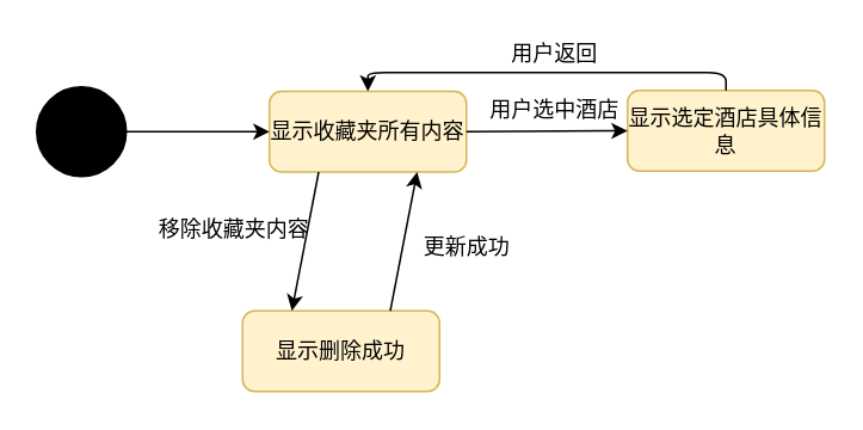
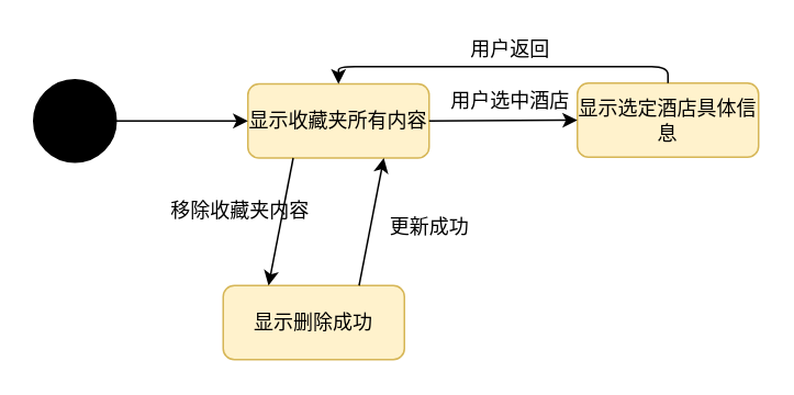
  <mxCell id="0" />
  <mxCell id="1" parent="0" />
  <mxCell id="2" value="" style="ellipse;whiteSpace=wrap;html=1;aspect=fixed;fillColor=#000000;" vertex="1" parent="1"><mxGeometry x="20" y="48" width="50" height="50" as="geometry" /></mxCell>
  <mxCell id="3" value="显示收藏夹所有内容" style="rounded=1;whiteSpace=wrap;html=1;fillColor=#fff2cc;strokeColor=#d6b656;" vertex="1" parent="1"><mxGeometry x="150" y="50.5" width="110" height="45" as="geometry" /></mxCell>
  <mxCell id="4" value="显示选定酒店具体信息" style="rounded=1;whiteSpace=wrap;html=1;fillColor=#fff2cc;strokeColor=#d6b656;" vertex="1" parent="1"><mxGeometry x="350" y="50" width="110" height="45" as="geometry" /></mxCell>
  <mxCell id="5" value="显示删除成功" style="rounded=1;whiteSpace=wrap;html=1;fillColor=#fff2cc;strokeColor=#d6b656;" vertex="1" parent="1"><mxGeometry x="135" y="173" width="110" height="45" as="geometry" /></mxCell>
  <mxCell id="6" value="" style="endArrow=classic;html=1;entryX=0;entryY=0.5;entryDx=0;entryDy=0;exitX=1;exitY=0.5;exitDx=0;exitDy=0;" edge="1" parent="1" source="3" target="4"><mxGeometry width="50" height="50" relative="1" as="geometry"><mxPoint x="260" y="148" as="sourcePoint" /><mxPoint x="310" y="98" as="targetPoint" /></mxGeometry></mxCell>
  <mxCell id="7" value="用户选中酒店" style="text;html=1;align=center;verticalAlign=middle;resizable=0;points=[];autosize=1;" vertex="1" parent="1"><mxGeometry x="264" y="50.5" width="90" height="20" as="geometry" /></mxCell>
- <mxCell id="8" value="移除收藏夹内容" style="text;html=1;align=center;verticalAlign=middle;resizable=0;points=[];autosize=1;" vertex="1" parent="1"><mxGeometry x="80" y="118" width="100" height="20" as="geometry" /></mxCell>
+ <mxCell id="8" value="移除收藏夹内容" style="text;html=1;align=center;verticalAlign=middle;resizable=0;points=[];autosize=1;" vertex="1" parent="1"><mxGeometry x="95" y="118" width="100" height="20" as="geometry" /></mxCell>
  <mxCell id="9" value="" style="endArrow=classic;html=1;exitX=0.25;exitY=1;exitDx=0;exitDy=0;entryX=0.25;entryY=0;entryDx=0;entryDy=0;" edge="1" parent="1" source="3" target="5"><mxGeometry width="50" height="50" relative="1" as="geometry"><mxPoint x="110" y="258" as="sourcePoint" /><mxPoint x="160" y="208" as="targetPoint" /></mxGeometry></mxCell>
  <mxCell id="10" value="" style="endArrow=classic;html=1;entryX=0.75;entryY=1;entryDx=0;entryDy=0;exitX=0.75;exitY=0;exitDx=0;exitDy=0;" edge="1" parent="1" source="5" target="3"><mxGeometry width="50" height="50" relative="1" as="geometry"><mxPoint x="50" y="288" as="sourcePoint" /><mxPoint x="100" y="238" as="targetPoint" /></mxGeometry></mxCell>
  <mxCell id="11" value="更新成功" style="text;html=1;align=center;verticalAlign=middle;resizable=0;points=[];autosize=1;" vertex="1" parent="1"><mxGeometry x="230" y="128" width="60" height="20" as="geometry" /></mxCell>
  <mxCell id="12" value="" style="endArrow=classic;html=1;exitX=0.5;exitY=0;exitDx=0;exitDy=0;edgeStyle=orthogonalEdgeStyle;entryX=0.5;entryY=0;entryDx=0;entryDy=0;" edge="1" parent="1" source="4" target="3"><mxGeometry width="50" height="50" relative="1" as="geometry"><mxPoint x="330" y="8" as="sourcePoint" /><mxPoint x="380" y="-42" as="targetPoint" /></mxGeometry></mxCell>
  <mxCell id="13" value="用户返回" style="text;html=1;align=center;verticalAlign=middle;resizable=0;points=[];autosize=1;" vertex="1" parent="1"><mxGeometry x="279" y="20" width="60" height="20" as="geometry" /></mxCell>
  <mxCell id="14" value="" style="endArrow=classic;html=1;exitX=1;exitY=0.5;exitDx=0;exitDy=0;entryX=0;entryY=0.5;entryDx=0;entryDy=0;" edge="1" parent="1" source="2" target="3"><mxGeometry width="50" height="50" relative="1" as="geometry"><mxPoint x="90" y="58" as="sourcePoint" /><mxPoint x="140" y="8" as="targetPoint" /></mxGeometry></mxCell>
